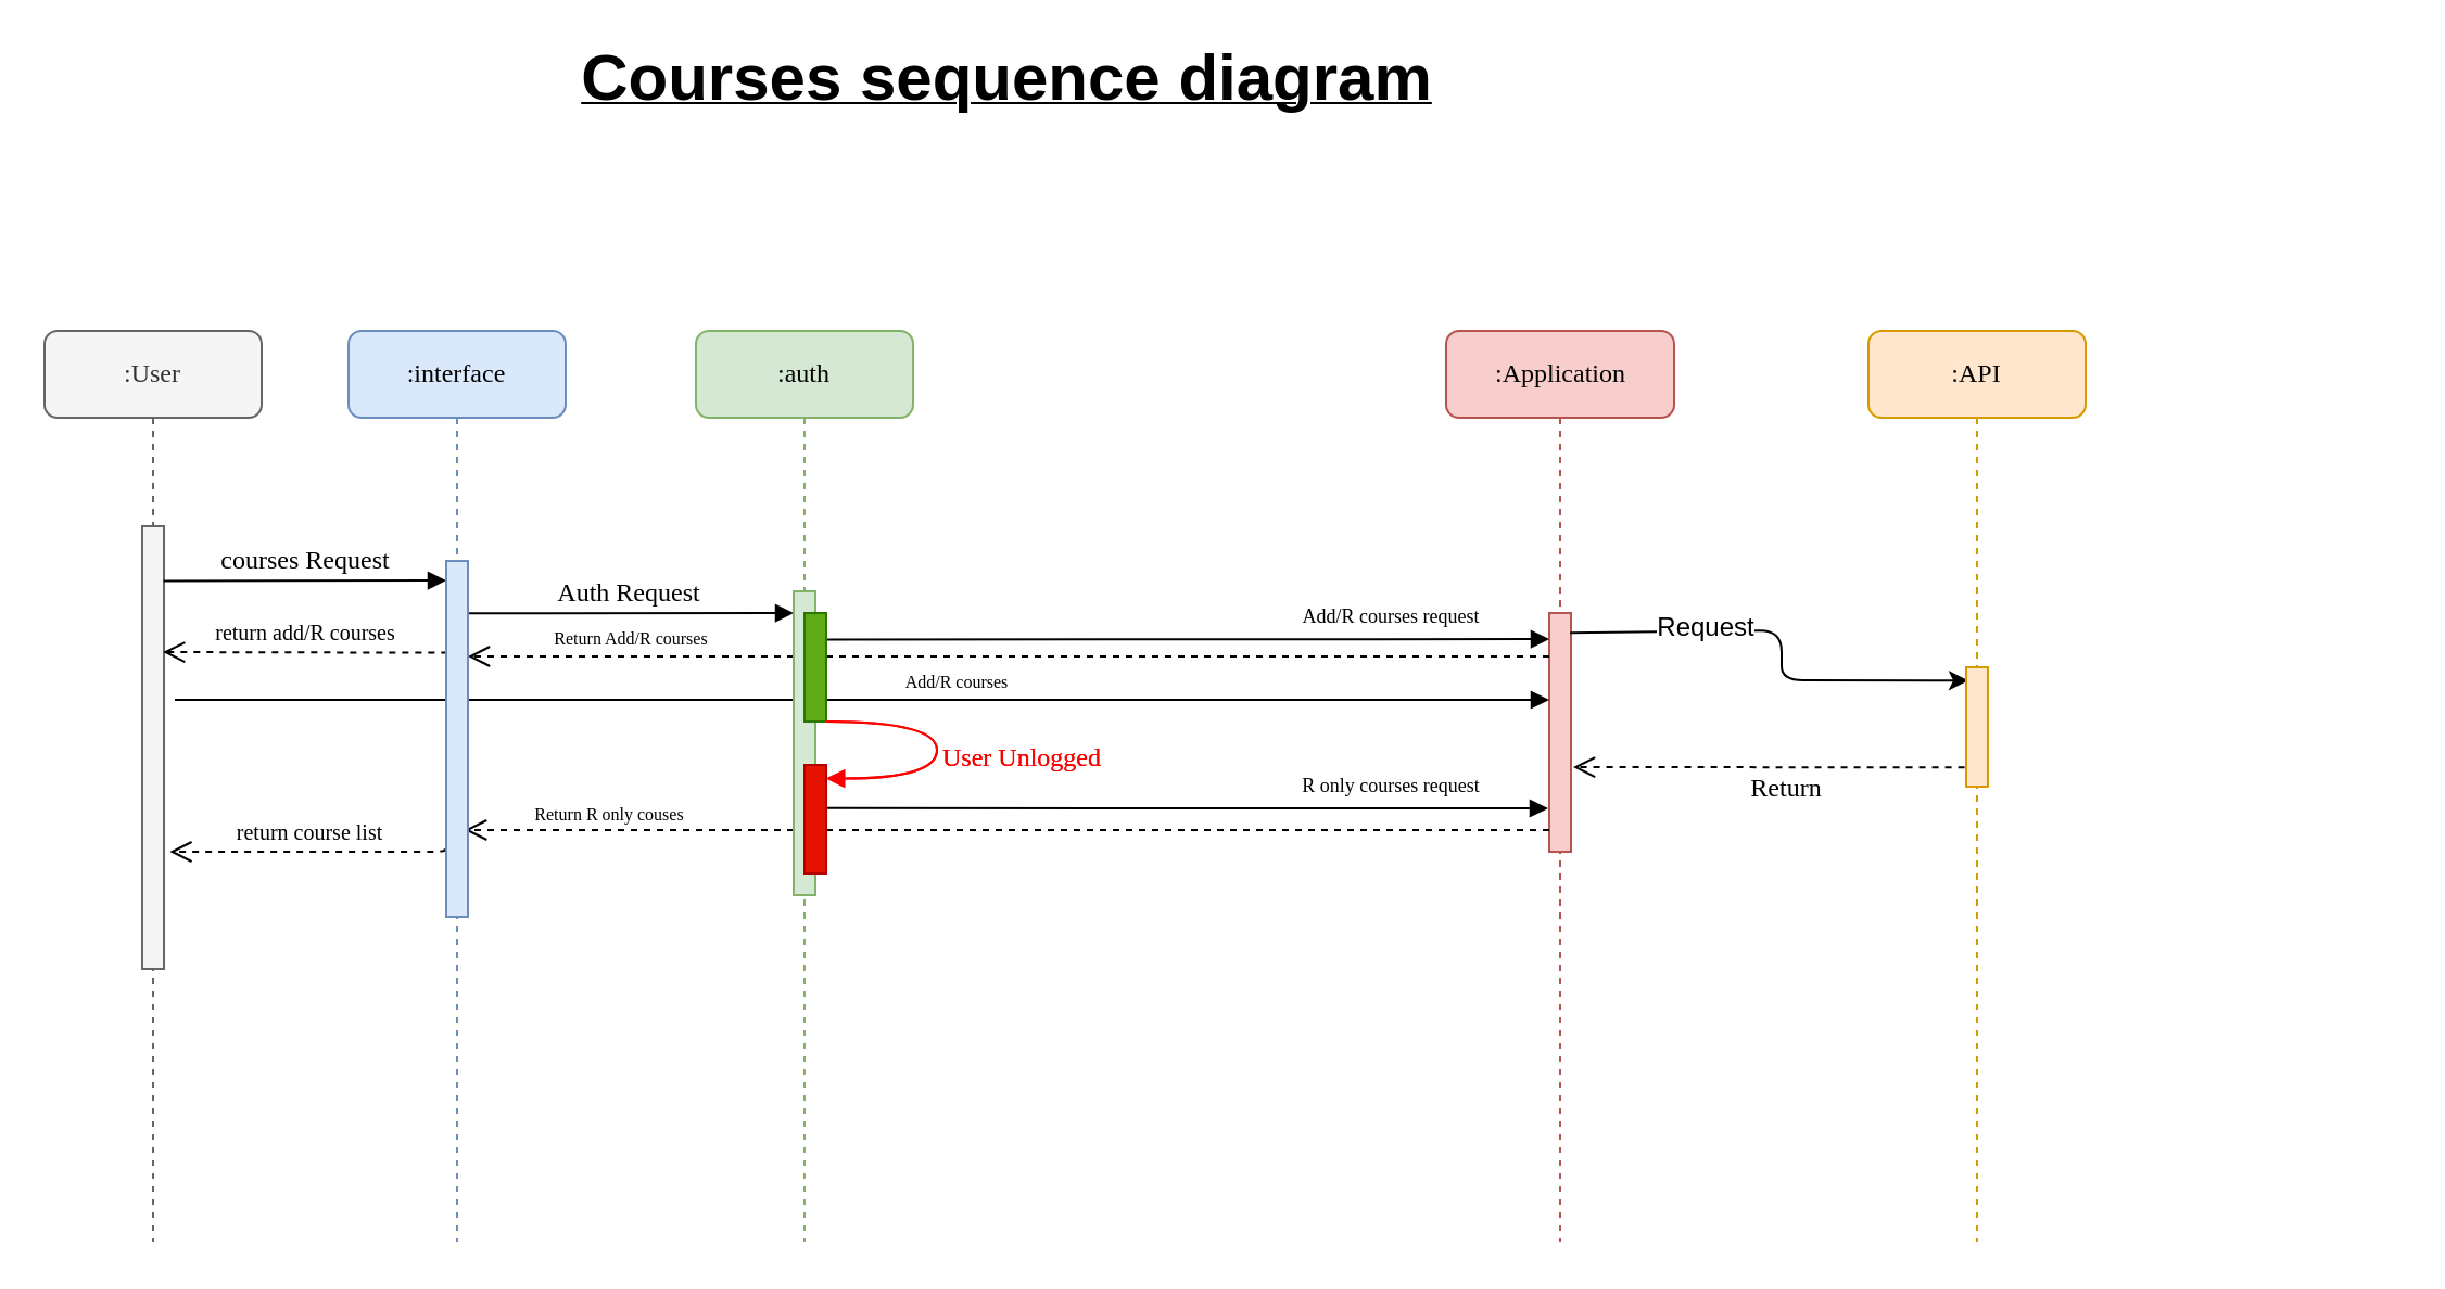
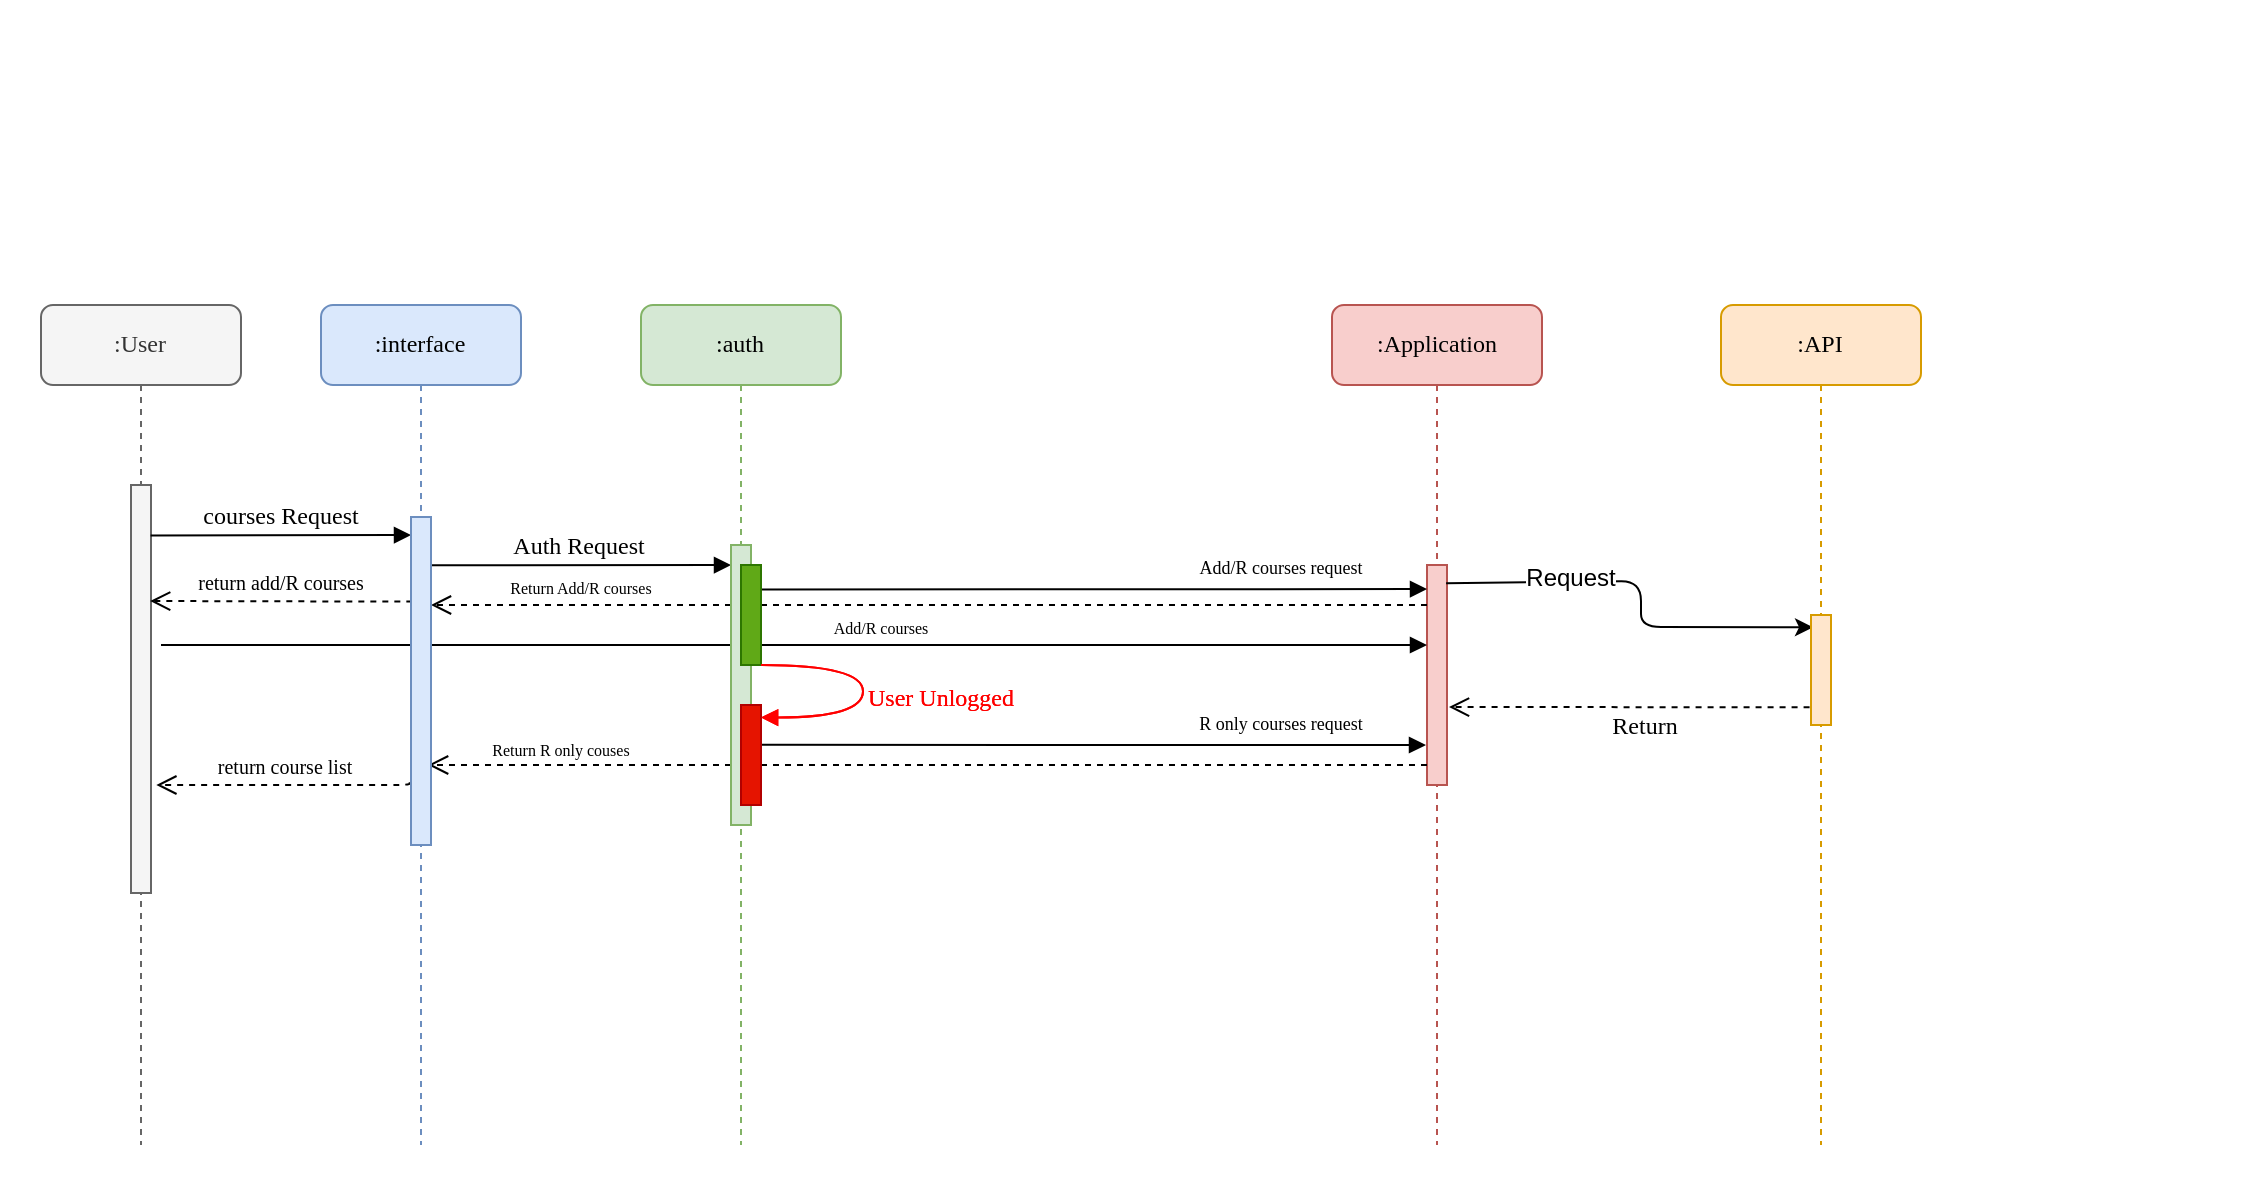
  <mxCell id="0" />
  <mxCell id="1" parent="0" />
  <mxCell id="2" value=":Application" style="shape=umlLifeline;perimeter=lifelinePerimeter;whiteSpace=wrap;html=1;container=1;collapsible=0;recursiveResize=0;outlineConnect=0;rounded=1;shadow=0;comic=0;labelBackgroundColor=none;strokeWidth=1;fontFamily=Verdana;fontSize=12;align=center;fillColor=#f8cecc;strokeColor=#b85450;" vertex="1" parent="1"><mxGeometry x="665.5" y="152" width="105" height="420" as="geometry" /></mxCell>
  <mxCell id="3" value=":User" style="shape=umlLifeline;perimeter=lifelinePerimeter;whiteSpace=wrap;html=1;container=1;collapsible=0;recursiveResize=0;outlineConnect=0;rounded=1;shadow=0;comic=0;labelBackgroundColor=none;strokeWidth=1;fontFamily=Verdana;fontSize=12;align=center;fillColor=#f5f5f5;strokeColor=#666666;fontColor=#333333;" vertex="1" parent="1"><mxGeometry x="20" y="152" width="100" height="420" as="geometry" /></mxCell>
  <mxCell id="4" value="" style="html=1;points=[];perimeter=orthogonalPerimeter;rounded=0;shadow=0;comic=0;labelBackgroundColor=none;strokeWidth=1;fontFamily=Verdana;fontSize=12;align=center;fillColor=#f5f5f5;strokeColor=#666666;fontColor=#333333;" vertex="1" parent="1"><mxGeometry x="65" y="242" width="10" height="204" as="geometry" /></mxCell>
  <mxCell id="5" value="" style="html=1;points=[];perimeter=orthogonalPerimeter;rounded=0;shadow=0;comic=0;labelBackgroundColor=none;strokeWidth=1;fontFamily=Verdana;fontSize=12;align=center;fillColor=#dae8fc;strokeColor=#6c8ebf;" vertex="1" parent="1"><mxGeometry x="205" y="258" width="10" height="164" as="geometry" /></mxCell>
  <mxCell id="6" value="" style="html=1;points=[];perimeter=orthogonalPerimeter;rounded=0;shadow=0;comic=0;labelBackgroundColor=none;strokeWidth=1;fontFamily=Verdana;fontSize=12;align=center;fillColor=#d5e8d4;strokeColor=#82b366;" vertex="1" parent="1"><mxGeometry x="365" y="272" width="10" height="140" as="geometry" /></mxCell>
  <mxCell id="7" value="" style="html=1;points=[];perimeter=orthogonalPerimeter;fillColor=#60a917;strokeColor=#2D7600;fontColor=#ffffff;" vertex="1" parent="1"><mxGeometry x="370" y="282" width="10" height="50" as="geometry" /></mxCell>
  <mxCell id="8" value="" style="html=1;points=[];perimeter=orthogonalPerimeter;fillColor=#e51400;strokeColor=#B20000;fontColor=#ffffff;" vertex="1" parent="1"><mxGeometry x="370" y="352" width="10" height="50" as="geometry" /></mxCell>
  <mxCell id="9" value="&lt;font color=&quot;#ff0000&quot;&gt;User Unlogged&lt;/font&gt;" style="html=1;verticalAlign=bottom;endArrow=block;labelBackgroundColor=none;fontFamily=Verdana;fontSize=12;elbow=vertical;edgeStyle=orthogonalEdgeStyle;curved=1;entryX=1.005;entryY=0.125;entryPerimeter=0;entryDx=0;entryDy=0;fillColor=#e51400;strokeColor=#FF0000;" edge="1" parent="1" source="7" target="8"><mxGeometry x="0.203" y="-39" relative="1" as="geometry"><mxPoint x="-9.529" y="-578.824" as="sourcePoint" /><mxPoint x="-4.824" y="-529.412" as="targetPoint" /><Array as="points"><mxPoint x="431" y="332" /><mxPoint x="431" y="358" /></Array><mxPoint x="39" y="39" as="offset" /></mxGeometry></mxCell>
  <mxCell id="10" value="" style="html=1;points=[];perimeter=orthogonalPerimeter;rounded=0;shadow=0;comic=0;labelBackgroundColor=none;strokeWidth=1;fontFamily=Verdana;fontSize=12;align=center;fillColor=#f8cecc;strokeColor=#b85450;" vertex="1" parent="1"><mxGeometry x="713" y="282" width="10" height="110" as="geometry" /></mxCell>
  <mxCell id="11" value="" style="html=1;points=[];perimeter=orthogonalPerimeter;rounded=0;shadow=0;comic=0;labelBackgroundColor=none;strokeWidth=1;fontFamily=Verdana;fontSize=12;align=center;fillColor=#ffe6cc;strokeColor=#d79b00;" vertex="1" parent="1"><mxGeometry x="905" y="307" width="10" height="55" as="geometry" /></mxCell>
  <mxCell id="12" value="courses Request" style="html=1;verticalAlign=bottom;endArrow=block;labelBackgroundColor=none;fontFamily=Verdana;fontSize=12;edgeStyle=elbowEdgeStyle;elbow=vertical;exitX=0.981;exitY=0.124;exitDx=0;exitDy=0;exitPerimeter=0;" edge="1" parent="1" source="4" target="5"><mxGeometry relative="1" as="geometry"><mxPoint x="80" y="232.588" as="sourcePoint" /><mxPoint x="190" y="269" as="targetPoint" /></mxGeometry></mxCell>
  <mxCell id="13" value="&lt;font style=&quot;font-size: 10px&quot;&gt;return course list&lt;/font&gt;" style="html=1;verticalAlign=bottom;endArrow=open;dashed=1;endSize=8;labelBackgroundColor=none;fontFamily=Verdana;fontSize=12;edgeStyle=elbowEdgeStyle;elbow=vertical;exitX=-0.067;exitY=0.809;exitDx=0;exitDy=0;exitPerimeter=0;entryX=1.267;entryY=0.736;entryDx=0;entryDy=0;entryPerimeter=0;" edge="1" parent="1" source="5" target="4"><mxGeometry relative="1" as="geometry"><mxPoint x="90" y="391" as="targetPoint" /><Array as="points"><mxPoint x="150" y="392" /><mxPoint x="140.5" y="302.5" /><mxPoint x="326.5" y="316.5" /><mxPoint x="356.5" y="246.5" /><mxPoint x="346.5" y="262.5" /></Array><mxPoint x="204.382" y="301.912" as="sourcePoint" /></mxGeometry></mxCell>
  <mxCell id="14" value="Auth Request" style="html=1;verticalAlign=bottom;endArrow=block;labelBackgroundColor=none;fontFamily=Verdana;fontSize=12;edgeStyle=elbowEdgeStyle;elbow=vertical;exitX=0.933;exitY=0.147;exitDx=0;exitDy=0;exitPerimeter=0;" edge="1" parent="1" source="5" target="6"><mxGeometry relative="1" as="geometry"><mxPoint x="219.81" y="281.786" as="sourcePoint" /><mxPoint x="330" y="283" as="targetPoint" /><Array as="points"><mxPoint x="220" y="282" /></Array></mxGeometry></mxCell>
  <mxCell id="15" value="&lt;font style=&quot;font-size: 9px&quot;&gt;Add/R courses request&lt;/font&gt;" style="html=1;verticalAlign=bottom;endArrow=block;labelBackgroundColor=none;fontFamily=Verdana;fontSize=12;edgeStyle=elbowEdgeStyle;elbow=vertical;exitX=1.029;exitY=0.246;exitDx=0;exitDy=0;exitPerimeter=0;" edge="1" parent="1" source="7" target="10"><mxGeometry x="0.561" y="2" relative="1" as="geometry"><mxPoint x="425" y="302" as="sourcePoint" /><mxPoint x="650" y="293" as="targetPoint" /><Array as="points" /><mxPoint as="offset" /></mxGeometry></mxCell>
  <mxCell id="16" value="&lt;font style=&quot;font-size: 8px&quot;&gt;Return Add/R courses&lt;/font&gt;" style="html=1;verticalAlign=bottom;endArrow=open;dashed=1;endSize=8;labelBackgroundColor=none;fontFamily=Verdana;fontSize=12;edgeStyle=elbowEdgeStyle;elbow=vertical;" edge="1" parent="1" source="10" target="5"><mxGeometry x="0.9" y="-50" relative="1" as="geometry"><mxPoint x="579.929" y="303" as="targetPoint" /><Array as="points"><mxPoint x="360" y="302" /><mxPoint x="240" y="312" /><mxPoint x="650" y="303" /><mxPoint x="859" y="157.5" /><mxPoint x="849" y="173.5" /></Array><mxPoint x="706.786" y="301.857" as="sourcePoint" /><mxPoint x="50" y="50" as="offset" /></mxGeometry></mxCell>
  <mxCell id="17" value="" style="endArrow=classic;html=1;exitX=0.957;exitY=0.083;exitDx=0;exitDy=0;exitPerimeter=0;entryX=0.1;entryY=0.112;entryDx=0;entryDy=0;entryPerimeter=0;" edge="1" parent="1" source="10" target="11"><mxGeometry width="50" height="50" relative="1" as="geometry"><mxPoint x="810" y="322" as="sourcePoint" /><mxPoint x="860" y="272" as="targetPoint" /><Array as="points"><mxPoint x="820" y="290" /><mxPoint x="820" y="313" /></Array></mxGeometry></mxCell>
  <mxCell id="18" value="Request" style="text;html=1;align=center;verticalAlign=middle;resizable=0;points=[];;labelBackgroundColor=#ffffff;" vertex="1" connectable="0" parent="17"><mxGeometry x="-0.402" y="2" relative="1" as="geometry"><mxPoint as="offset" /></mxGeometry></mxCell>
  <mxCell id="19" value="Return" style="html=1;verticalAlign=bottom;endArrow=open;dashed=1;endSize=8;labelBackgroundColor=none;fontFamily=Verdana;fontSize=12;edgeStyle=elbowEdgeStyle;elbow=vertical;exitX=-0.071;exitY=0.839;exitDx=0;exitDy=0;exitPerimeter=0;" edge="1" parent="1" source="11"><mxGeometry x="-0.088" y="19" relative="1" as="geometry"><mxPoint x="724" y="353" as="targetPoint" /><Array as="points"><mxPoint x="860" y="353" /><mxPoint x="830" y="353" /><mxPoint x="1103.5" y="256.5" /><mxPoint x="1093.5" y="272.5" /></Array><mxPoint x="954.5" y="401.857" as="sourcePoint" /><mxPoint as="offset" /></mxGeometry></mxCell>
  <mxCell id="20" value="&lt;font style=&quot;font-size: 10px&quot;&gt;return add/R courses&lt;/font&gt;" style="html=1;verticalAlign=bottom;endArrow=open;dashed=1;endSize=8;labelBackgroundColor=none;fontFamily=Verdana;fontSize=12;edgeStyle=elbowEdgeStyle;elbow=vertical;entryX=0.957;entryY=0.284;entryDx=0;entryDy=0;entryPerimeter=0;exitX=0.067;exitY=0.258;exitDx=0;exitDy=0;exitPerimeter=0;" edge="1" parent="1" source="5" target="4"><mxGeometry relative="1" as="geometry"><mxPoint x="90" y="301" as="targetPoint" /><Array as="points"><mxPoint x="140" y="300" /><mxPoint x="359" y="187.5" /><mxPoint x="349" y="203.5" /></Array><mxPoint x="190" y="300" as="sourcePoint" /></mxGeometry></mxCell>
  <mxCell id="21" value="&lt;font style=&quot;font-size: 8px&quot;&gt;Add/R courses&lt;/font&gt;" style="html=1;verticalAlign=bottom;endArrow=block;labelBackgroundColor=none;fontFamily=Verdana;fontSize=12;edgeStyle=elbowEdgeStyle;elbow=vertical;exitX=1.5;exitY=0.392;exitDx=0;exitDy=0;exitPerimeter=0;" edge="1" parent="1" source="4" target="10"><mxGeometry x="0.137" relative="1" as="geometry"><mxPoint x="89.833" y="322" as="sourcePoint" /><mxPoint x="713" y="326" as="targetPoint" /><Array as="points"><mxPoint x="95.5" y="322" /></Array><mxPoint as="offset" /></mxGeometry></mxCell>
  <mxCell id="22" value="&lt;font style=&quot;font-size: 9px&quot;&gt;R only courses request&lt;/font&gt;" style="html=1;verticalAlign=bottom;endArrow=block;labelBackgroundColor=none;fontFamily=Verdana;fontSize=12;edgeStyle=elbowEdgeStyle;elbow=vertical;exitX=1.029;exitY=0.246;exitDx=0;exitDy=0;exitPerimeter=0;" edge="1" parent="1"><mxGeometry x="0.561" y="2" relative="1" as="geometry"><mxPoint x="380.024" y="371.929" as="sourcePoint" /><mxPoint x="712.5" y="371.929" as="targetPoint" /><Array as="points" /><mxPoint as="offset" /></mxGeometry></mxCell>
  <mxCell id="23" value="&lt;font style=&quot;font-size: 8px&quot;&gt;Return R only couses&lt;/font&gt;" style="html=1;verticalAlign=bottom;endArrow=open;dashed=1;endSize=8;labelBackgroundColor=none;fontFamily=Verdana;fontSize=12;edgeStyle=elbowEdgeStyle;elbow=vertical;entryX=1.5;entryY=0.277;entryDx=0;entryDy=0;entryPerimeter=0;" edge="1" parent="1" source="10"><mxGeometry x="1" y="66" relative="1" as="geometry"><mxPoint x="213.548" y="382.476" as="targetPoint" /><Array as="points"><mxPoint x="643.5" y="382" /><mxPoint x="852.5" y="236.5" /><mxPoint x="842.5" y="252.5" /></Array><mxPoint x="706.5" y="382" as="sourcePoint" /><mxPoint as="offset" /></mxGeometry></mxCell>
  <mxCell id="24" value=":interface" style="shape=umlLifeline;perimeter=lifelinePerimeter;whiteSpace=wrap;html=1;container=1;collapsible=0;recursiveResize=0;outlineConnect=0;rounded=1;shadow=0;comic=0;labelBackgroundColor=none;strokeWidth=1;fontFamily=Verdana;fontSize=12;align=center;fillColor=#dae8fc;strokeColor=#6c8ebf;" vertex="1" parent="1"><mxGeometry x="160" y="152" width="100" height="420" as="geometry" /></mxCell>
  <mxCell id="25" value="" style="html=1;points=[];perimeter=orthogonalPerimeter;rounded=0;shadow=0;comic=0;labelBackgroundColor=none;strokeWidth=1;fontFamily=Verdana;fontSize=12;align=center;fillColor=#dae8fc;strokeColor=#6c8ebf;" vertex="1" parent="24"><mxGeometry x="45" y="106" width="10" height="164" as="geometry" /></mxCell>
  <mxCell id="26" value=":auth" style="shape=umlLifeline;perimeter=lifelinePerimeter;whiteSpace=wrap;html=1;container=1;collapsible=0;recursiveResize=0;outlineConnect=0;rounded=1;shadow=0;comic=0;labelBackgroundColor=none;strokeWidth=1;fontFamily=Verdana;fontSize=12;align=center;fillColor=#d5e8d4;strokeColor=#82b366;" vertex="1" parent="1"><mxGeometry x="320" y="152" width="100" height="420" as="geometry" /></mxCell>
  <mxCell id="27" value="" style="html=1;points=[];perimeter=orthogonalPerimeter;rounded=0;shadow=0;comic=0;labelBackgroundColor=none;strokeWidth=1;fontFamily=Verdana;fontSize=12;align=center;fillColor=#d5e8d4;strokeColor=#82b366;" vertex="1" parent="26"><mxGeometry x="45" y="120" width="10" height="140" as="geometry" /></mxCell>
  <mxCell id="28" value="" style="html=1;points=[];perimeter=orthogonalPerimeter;fillColor=#60a917;strokeColor=#2D7600;fontColor=#ffffff;" vertex="1" parent="26"><mxGeometry x="50" y="130" width="10" height="50" as="geometry" /></mxCell>
  <mxCell id="29" value="" style="html=1;points=[];perimeter=orthogonalPerimeter;fillColor=#e51400;strokeColor=#B20000;fontColor=#ffffff;" vertex="1" parent="26"><mxGeometry x="50" y="200" width="10" height="50" as="geometry" /></mxCell>
  <mxCell id="30" value="&lt;font color=&quot;#ff0000&quot;&gt;User Unlogged&lt;/font&gt;" style="html=1;verticalAlign=bottom;endArrow=block;labelBackgroundColor=none;fontFamily=Verdana;fontSize=12;elbow=vertical;edgeStyle=orthogonalEdgeStyle;curved=1;entryX=1.005;entryY=0.125;entryPerimeter=0;entryDx=0;entryDy=0;fillColor=#e51400;strokeColor=#FF0000;" edge="1" parent="26" source="28" target="29"><mxGeometry x="0.203" y="-39" relative="1" as="geometry"><mxPoint x="70.471" y="179.176" as="sourcePoint" /><mxPoint x="75.176" y="228.588" as="targetPoint" /><Array as="points"><mxPoint x="111" y="180" /><mxPoint x="111" y="206" /></Array><mxPoint x="39" y="39" as="offset" /></mxGeometry></mxCell>
  <mxCell id="31" value=":API" style="shape=umlLifeline;perimeter=lifelinePerimeter;whiteSpace=wrap;html=1;container=1;collapsible=0;recursiveResize=0;outlineConnect=0;rounded=1;shadow=0;comic=0;labelBackgroundColor=none;strokeWidth=1;fontFamily=Verdana;fontSize=12;align=center;fillColor=#ffe6cc;strokeColor=#d79b00;" vertex="1" parent="1"><mxGeometry x="860" y="152" width="100" height="420" as="geometry" /></mxCell>
  <mxCell id="32" value="" style="html=1;points=[];perimeter=orthogonalPerimeter;rounded=0;shadow=0;comic=0;labelBackgroundColor=none;strokeWidth=1;fontFamily=Verdana;fontSize=12;align=center;fillColor=#ffe6cc;strokeColor=#d79b00;" vertex="1" parent="31"><mxGeometry x="45" y="155" width="10" height="55" as="geometry" /></mxCell>
- <mxCell id="33" value="&lt;b&gt;&lt;u&gt;&lt;font style=&quot;font-size: 30px&quot;&gt;Courses sequence diagram&lt;/font&gt;&lt;/u&gt;&lt;/b&gt;" style="text;html=1;align=center;verticalAlign=middle;resizable=0;points=[];;autosize=1;" vertex="1" parent="1"><mxGeometry x="258" y="20" width="410" height="30" as="geometry" /></mxCell>
